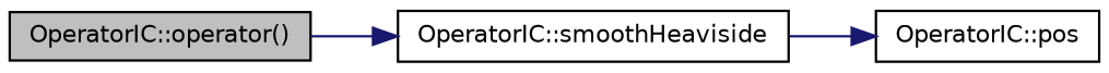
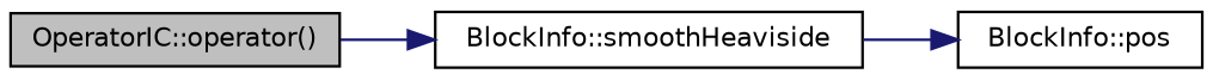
  digraph {
    rankdir=LR
    node [color=black fillcolor=white fontname=Helvetica fontsize=10 shape=record style=filled]
    edge [color=midnightblue fontname=Helvetica fontsize=10 labelfontname=Helvetica labelfontsize=10 style=solid]
    n1 [fillcolor=grey75 fontcolor=black height=0.2 label="OperatorIC::operator()" width=0.4]
-   n2 [height=0.2 label="OperatorIC::smoothHeaviside" width=0.4]
-   n3 [height=0.2 label="OperatorIC::pos" width=0.4]
+   n2 [height=0.2 label="BlockInfo::smoothHeaviside" width=0.4]
+   n3 [height=0.2 label="BlockInfo::pos" width=0.4]
    n1 -> n2
    n2 -> n3
  }
